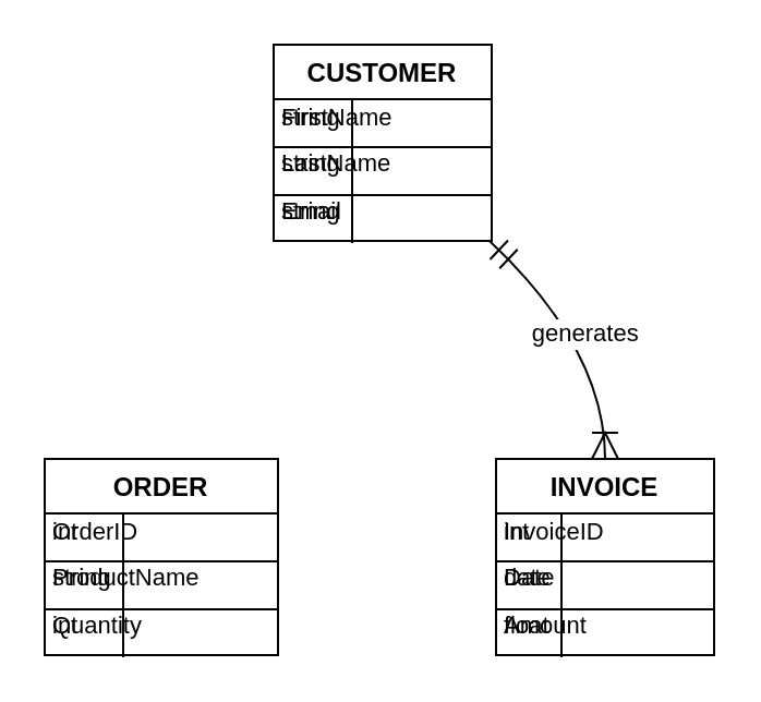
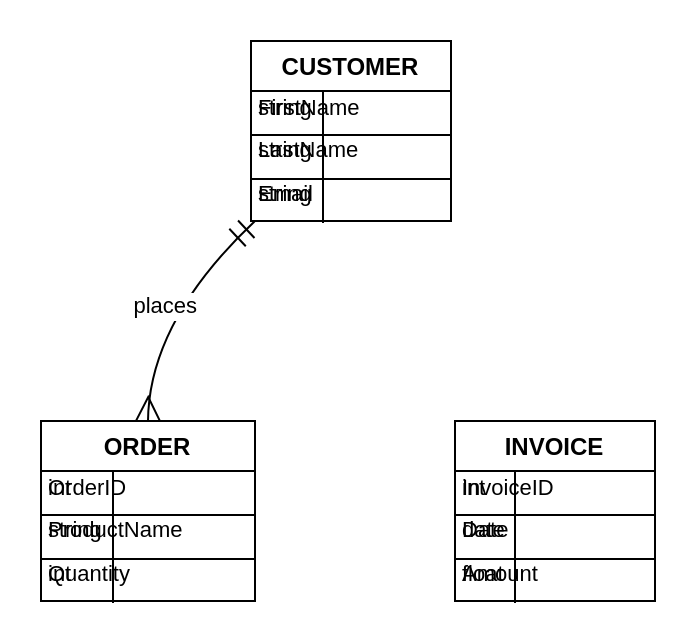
  <mxCell id="0" />
  <mxCell id="1" parent="0" />
  <mxCell id="2" value="CUSTOMER" style="shape=table;startSize=25;container=1;collapsible=0;childLayout=tableLayout;fixedRows=1;rowLines=1;fontStyle=1;align=center;resizeLast=1;" vertex="1" parent="1"><mxGeometry x="125" y="20" width="100" height="90" as="geometry" /></mxCell>
  <mxCell id="3" style="shape=tableRow;horizontal=0;startSize=0;swimlaneHead=0;swimlaneBody=0;fillColor=none;collapsible=0;dropTarget=0;points=[[0,0.5],[1,0.5]];portConstraint=eastwest;top=0;left=0;right=0;bottom=0;" vertex="1" parent="2"><mxGeometry y="22" width="100" height="22" as="geometry" /></mxCell>
  <mxCell id="4" value="string" style="shape=partialRectangle;connectable=0;fillColor=none;top=0;left=0;bottom=0;right=0;align=left;spacingLeft=2;overflow=hidden;fontSize=11;" vertex="1" parent="3"><mxGeometry width="36" height="22" as="geometry" /></mxCell>
  <mxCell id="5" value="FirstName" style="shape=partialRectangle;connectable=0;fillColor=none;top=0;left=0;bottom=0;right=0;align=left;spacingLeft=2;overflow=hidden;fontSize=11;" vertex="1" parent="3"><mxGeometry width="64" height="22" as="geometry" /></mxCell>
  <mxCell id="6" style="shape=tableRow;horizontal=0;startSize=0;swimlaneHead=0;swimlaneBody=0;fillColor=none;collapsible=0;dropTarget=0;points=[[0,0.5],[1,0.5]];portConstraint=eastwest;top=0;left=0;right=0;bottom=0;" vertex="1" parent="2"><mxGeometry y="43" width="100" height="22" as="geometry" /></mxCell>
  <mxCell id="7" value="string" style="shape=partialRectangle;connectable=0;fillColor=none;top=0;left=0;bottom=0;right=0;align=left;spacingLeft=2;overflow=hidden;fontSize=11;" vertex="1" parent="6"><mxGeometry width="36" height="22" as="geometry" /></mxCell>
  <mxCell id="8" value="LastName" style="shape=partialRectangle;connectable=0;fillColor=none;top=0;left=0;bottom=0;right=0;align=left;spacingLeft=2;overflow=hidden;fontSize=11;" vertex="1" parent="6"><mxGeometry width="64" height="22" as="geometry" /></mxCell>
  <mxCell id="9" style="shape=tableRow;horizontal=0;startSize=0;swimlaneHead=0;swimlaneBody=0;fillColor=none;collapsible=0;dropTarget=0;points=[[0,0.5],[1,0.5]];portConstraint=eastwest;top=0;left=0;right=0;bottom=0;" vertex="1" parent="2"><mxGeometry y="65" width="100" height="22" as="geometry" /></mxCell>
  <mxCell id="10" value="string" style="shape=partialRectangle;connectable=0;fillColor=none;top=0;left=0;bottom=0;right=0;align=left;spacingLeft=2;overflow=hidden;fontSize=11;" vertex="1" parent="9"><mxGeometry width="36" height="22" as="geometry" /></mxCell>
  <mxCell id="11" value="Email" style="shape=partialRectangle;connectable=0;fillColor=none;top=0;left=0;bottom=0;right=0;align=left;spacingLeft=2;overflow=hidden;fontSize=11;" vertex="1" parent="9"><mxGeometry width="64" height="22" as="geometry" /></mxCell>
  <mxCell id="12" value="ORDER" style="shape=table;startSize=25;container=1;collapsible=0;childLayout=tableLayout;fixedRows=1;rowLines=1;fontStyle=1;align=center;resizeLast=1;" vertex="1" parent="1"><mxGeometry x="20" y="210" width="107" height="90" as="geometry" /></mxCell>
  <mxCell id="13" style="shape=tableRow;horizontal=0;startSize=0;swimlaneHead=0;swimlaneBody=0;fillColor=none;collapsible=0;dropTarget=0;points=[[0,0.5],[1,0.5]];portConstraint=eastwest;top=0;left=0;right=0;bottom=0;" vertex="1" parent="12"><mxGeometry y="22" width="107" height="22" as="geometry" /></mxCell>
  <mxCell id="14" value="int" style="shape=partialRectangle;connectable=0;fillColor=none;top=0;left=0;bottom=0;right=0;align=left;spacingLeft=2;overflow=hidden;fontSize=11;" vertex="1" parent="13"><mxGeometry width="36" height="22" as="geometry" /></mxCell>
  <mxCell id="15" value="OrderID" style="shape=partialRectangle;connectable=0;fillColor=none;top=0;left=0;bottom=0;right=0;align=left;spacingLeft=2;overflow=hidden;fontSize=11;" vertex="1" parent="13"><mxGeometry width="71" height="22" as="geometry" /></mxCell>
  <mxCell id="16" style="shape=tableRow;horizontal=0;startSize=0;swimlaneHead=0;swimlaneBody=0;fillColor=none;collapsible=0;dropTarget=0;points=[[0,0.5],[1,0.5]];portConstraint=eastwest;top=0;left=0;right=0;bottom=0;" vertex="1" parent="12"><mxGeometry y="43" width="107" height="22" as="geometry" /></mxCell>
  <mxCell id="17" value="string" style="shape=partialRectangle;connectable=0;fillColor=none;top=0;left=0;bottom=0;right=0;align=left;spacingLeft=2;overflow=hidden;fontSize=11;" vertex="1" parent="16"><mxGeometry width="36" height="22" as="geometry" /></mxCell>
  <mxCell id="18" value="ProductName" style="shape=partialRectangle;connectable=0;fillColor=none;top=0;left=0;bottom=0;right=0;align=left;spacingLeft=2;overflow=hidden;fontSize=11;" vertex="1" parent="16"><mxGeometry width="71" height="22" as="geometry" /></mxCell>
  <mxCell id="19" style="shape=tableRow;horizontal=0;startSize=0;swimlaneHead=0;swimlaneBody=0;fillColor=none;collapsible=0;dropTarget=0;points=[[0,0.5],[1,0.5]];portConstraint=eastwest;top=0;left=0;right=0;bottom=0;" vertex="1" parent="12"><mxGeometry y="65" width="107" height="22" as="geometry" /></mxCell>
  <mxCell id="20" value="int" style="shape=partialRectangle;connectable=0;fillColor=none;top=0;left=0;bottom=0;right=0;align=left;spacingLeft=2;overflow=hidden;fontSize=11;" vertex="1" parent="19"><mxGeometry width="36" height="22" as="geometry" /></mxCell>
  <mxCell id="21" value="Quantity" style="shape=partialRectangle;connectable=0;fillColor=none;top=0;left=0;bottom=0;right=0;align=left;spacingLeft=2;overflow=hidden;fontSize=11;" vertex="1" parent="19"><mxGeometry width="71" height="22" as="geometry" /></mxCell>
  <mxCell id="22" value="INVOICE" style="shape=table;startSize=25;container=1;collapsible=0;childLayout=tableLayout;fixedRows=1;rowLines=1;fontStyle=1;align=center;resizeLast=1;" vertex="1" parent="1"><mxGeometry x="227" y="210" width="100" height="90" as="geometry" /></mxCell>
  <mxCell id="23" style="shape=tableRow;horizontal=0;startSize=0;swimlaneHead=0;swimlaneBody=0;fillColor=none;collapsible=0;dropTarget=0;points=[[0,0.5],[1,0.5]];portConstraint=eastwest;top=0;left=0;right=0;bottom=0;" vertex="1" parent="22"><mxGeometry y="22" width="100" height="22" as="geometry" /></mxCell>
  <mxCell id="24" value="int" style="shape=partialRectangle;connectable=0;fillColor=none;top=0;left=0;bottom=0;right=0;align=left;spacingLeft=2;overflow=hidden;fontSize=11;" vertex="1" parent="23"><mxGeometry width="30" height="22" as="geometry" /></mxCell>
  <mxCell id="25" value="InvoiceID" style="shape=partialRectangle;connectable=0;fillColor=none;top=0;left=0;bottom=0;right=0;align=left;spacingLeft=2;overflow=hidden;fontSize=11;" vertex="1" parent="23"><mxGeometry width="70" height="22" as="geometry" /></mxCell>
  <mxCell id="26" style="shape=tableRow;horizontal=0;startSize=0;swimlaneHead=0;swimlaneBody=0;fillColor=none;collapsible=0;dropTarget=0;points=[[0,0.5],[1,0.5]];portConstraint=eastwest;top=0;left=0;right=0;bottom=0;" vertex="1" parent="22"><mxGeometry y="43" width="100" height="22" as="geometry" /></mxCell>
  <mxCell id="27" value="date" style="shape=partialRectangle;connectable=0;fillColor=none;top=0;left=0;bottom=0;right=0;align=left;spacingLeft=2;overflow=hidden;fontSize=11;" vertex="1" parent="26"><mxGeometry width="30" height="22" as="geometry" /></mxCell>
  <mxCell id="28" value="Date" style="shape=partialRectangle;connectable=0;fillColor=none;top=0;left=0;bottom=0;right=0;align=left;spacingLeft=2;overflow=hidden;fontSize=11;" vertex="1" parent="26"><mxGeometry width="70" height="22" as="geometry" /></mxCell>
  <mxCell id="29" style="shape=tableRow;horizontal=0;startSize=0;swimlaneHead=0;swimlaneBody=0;fillColor=none;collapsible=0;dropTarget=0;points=[[0,0.5],[1,0.5]];portConstraint=eastwest;top=0;left=0;right=0;bottom=0;" vertex="1" parent="22"><mxGeometry y="65" width="100" height="22" as="geometry" /></mxCell>
  <mxCell id="30" value="float" style="shape=partialRectangle;connectable=0;fillColor=none;top=0;left=0;bottom=0;right=0;align=left;spacingLeft=2;overflow=hidden;fontSize=11;" vertex="1" parent="29"><mxGeometry width="30" height="22" as="geometry" /></mxCell>
  <mxCell id="31" value="Amount" style="shape=partialRectangle;connectable=0;fillColor=none;top=0;left=0;bottom=0;right=0;align=left;spacingLeft=2;overflow=hidden;fontSize=11;" vertex="1" parent="29"><mxGeometry width="70" height="22" as="geometry" /></mxCell>
- <mxCell id="33" value="generates" style="curved=1;startArrow=ERmandOne;startSize=10;;endArrow=ERoneToMany;endSize=10;;exitX=0.99;exitY=1;entryX=0.5;entryY=0;" edge="1" parent="1" source="2" target="22"><mxGeometry relative="1" as="geometry"><Array as="points"><mxPoint x="277" y="160" /></Array></mxGeometry></mxCell>
+ <mxCell id="32" value="places" style="curved=1;startArrow=ERmandOne;startSize=10;;endArrow=ERmany;endSize=10;;exitX=0.02;exitY=1;entryX=0.5;entryY=0;" edge="1" parent="1" source="2" target="12"><mxGeometry relative="1" as="geometry"><Array as="points"><mxPoint x="74" y="160" /></Array></mxGeometry></mxCell>
